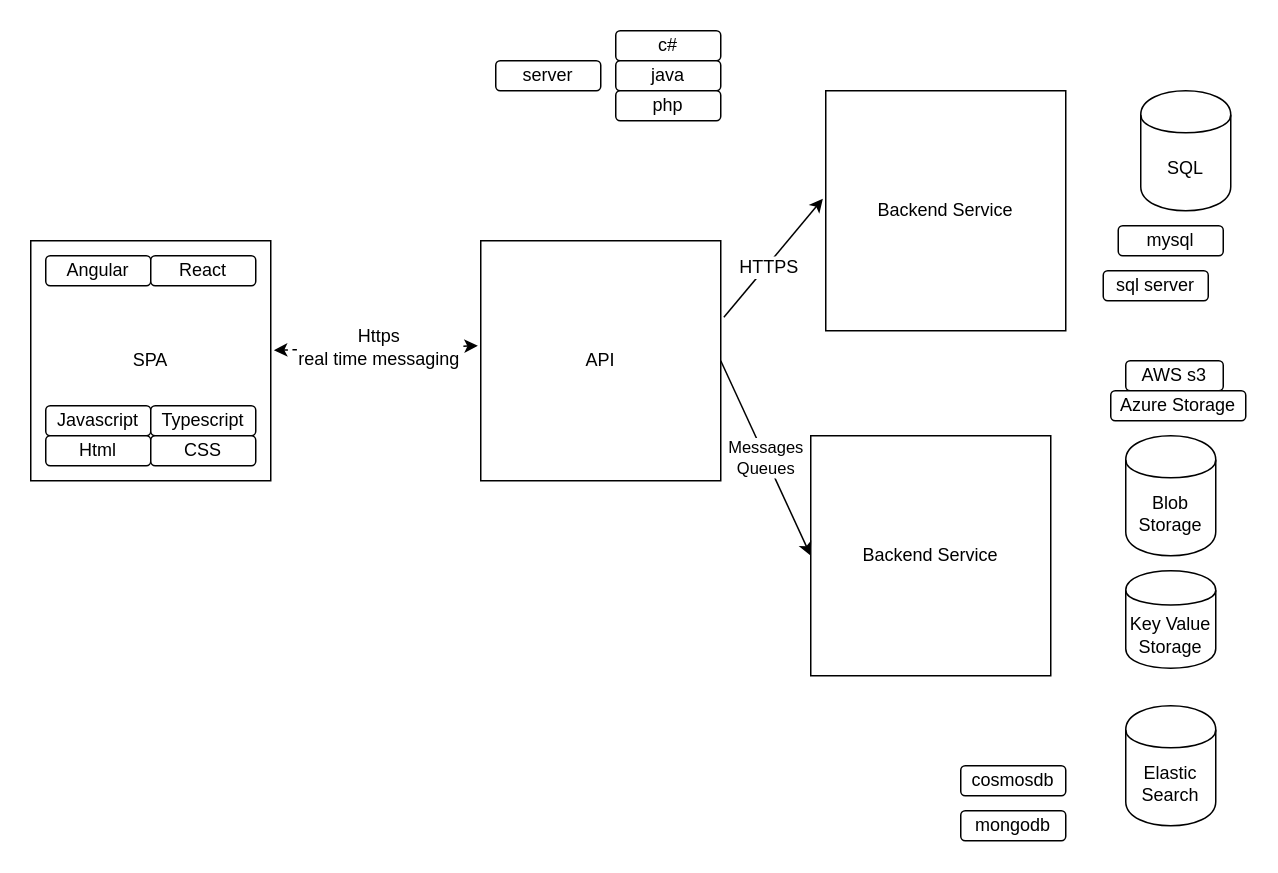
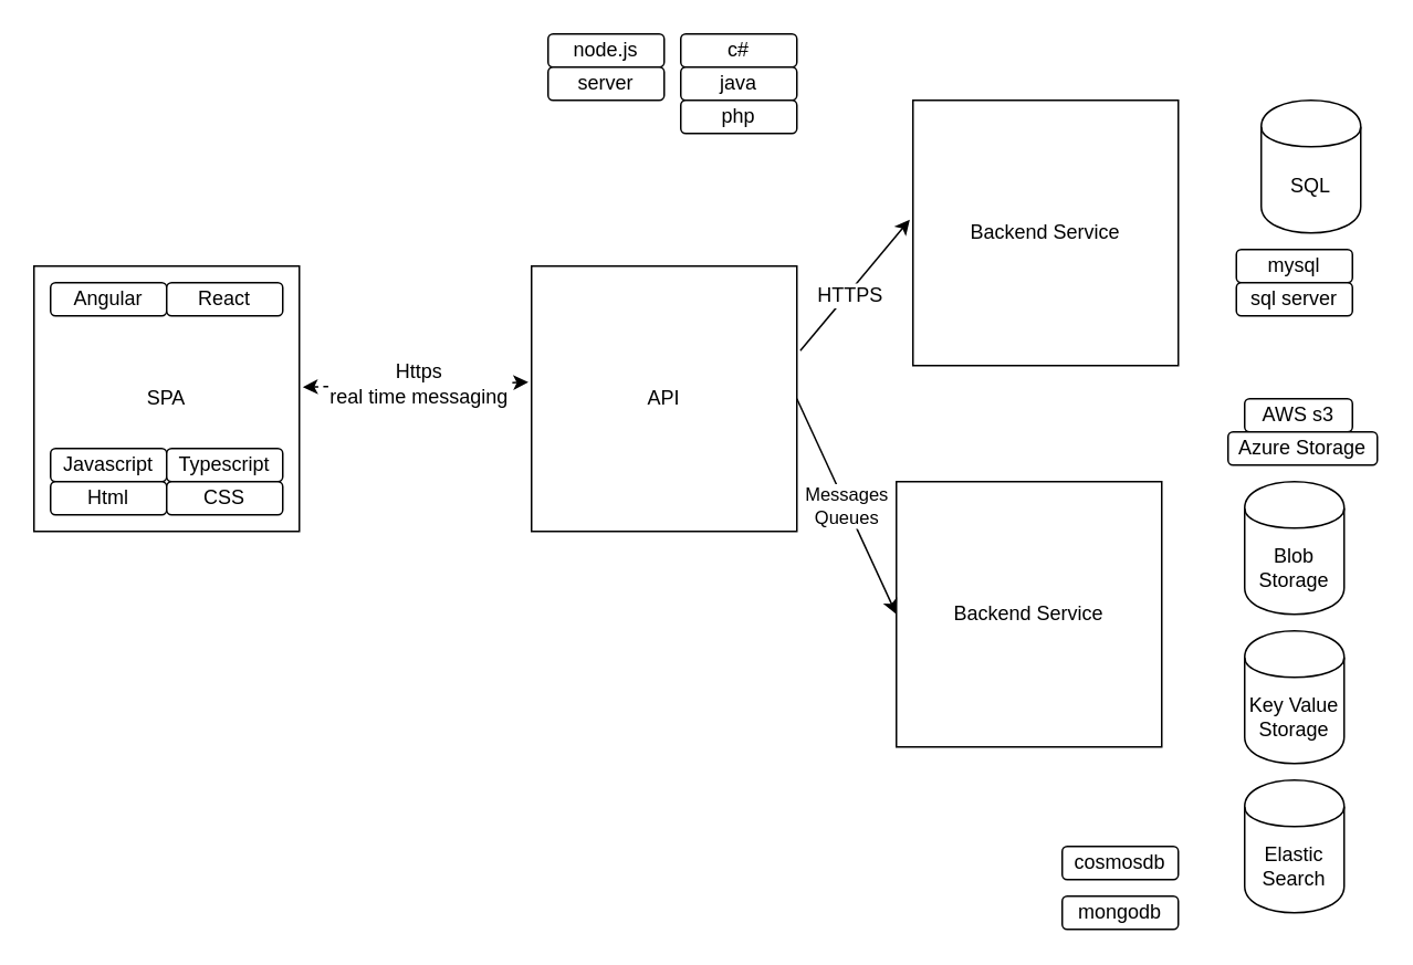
  <mxCell id="0" />
  <mxCell id="1" parent="0" />
  <mxCell id="2" value="" style="group" vertex="1" connectable="0" parent="1"><mxGeometry x="20" y="160" width="160" height="160" as="geometry" /></mxCell>
  <mxCell id="3" value="SPA" style="whiteSpace=wrap;html=1;aspect=fixed;" vertex="1" parent="2"><mxGeometry width="160" height="160" as="geometry" /></mxCell>
  <mxCell id="4" value="Angular" style="rounded=1;whiteSpace=wrap;html=1;" vertex="1" parent="2"><mxGeometry x="10" y="10" width="70" height="20" as="geometry" /></mxCell>
  <mxCell id="5" value="React" style="rounded=1;whiteSpace=wrap;html=1;" vertex="1" parent="2"><mxGeometry x="80" y="10" width="70" height="20" as="geometry" /></mxCell>
  <mxCell id="6" value="Javascript" style="rounded=1;whiteSpace=wrap;html=1;" vertex="1" parent="2"><mxGeometry x="10" y="110" width="70" height="20" as="geometry" /></mxCell>
  <mxCell id="7" value="Typescript" style="rounded=1;whiteSpace=wrap;html=1;" vertex="1" parent="2"><mxGeometry x="80" y="110" width="70" height="20" as="geometry" /></mxCell>
  <mxCell id="8" value="Html" style="rounded=1;whiteSpace=wrap;html=1;" vertex="1" parent="2"><mxGeometry x="10" y="130" width="70" height="20" as="geometry" /></mxCell>
  <mxCell id="9" value="CSS" style="rounded=1;whiteSpace=wrap;html=1;" vertex="1" parent="2"><mxGeometry x="80" y="130" width="70" height="20" as="geometry" /></mxCell>
  <mxCell id="10" value="API" style="whiteSpace=wrap;html=1;aspect=fixed;" vertex="1" parent="1"><mxGeometry x="320" y="160" width="160" height="160" as="geometry" /></mxCell>
+ <mxCell id="11" value="node.js" style="rounded=1;whiteSpace=wrap;html=1;" vertex="1" parent="1"><mxGeometry x="330" y="20" width="70" height="20" as="geometry" /></mxCell>
  <mxCell id="12" value="c#" style="rounded=1;whiteSpace=wrap;html=1;" vertex="1" parent="1"><mxGeometry x="410" y="20" width="70" height="20" as="geometry" /></mxCell>
  <mxCell id="13" value="java" style="rounded=1;whiteSpace=wrap;html=1;" vertex="1" parent="1"><mxGeometry x="410" y="40" width="70" height="20" as="geometry" /></mxCell>
  <mxCell id="14" value="php" style="rounded=1;whiteSpace=wrap;html=1;" vertex="1" parent="1"><mxGeometry x="410" y="60" width="70" height="20" as="geometry" /></mxCell>
  <mxCell id="15" value="server&lt;br&gt;" style="rounded=1;whiteSpace=wrap;html=1;" vertex="1" parent="1"><mxGeometry x="330" y="40" width="70" height="20" as="geometry" /></mxCell>
  <mxCell id="16" value="Backend Service" style="whiteSpace=wrap;html=1;aspect=fixed;" vertex="1" parent="1"><mxGeometry x="550" y="60" width="160" height="160" as="geometry" /></mxCell>
  <mxCell id="17" value="Backend Service" style="whiteSpace=wrap;html=1;aspect=fixed;" vertex="1" parent="1"><mxGeometry x="540" y="290" width="160" height="160" as="geometry" /></mxCell>
  <mxCell id="18" value="" style="endArrow=classic;startArrow=classic;html=1;entryX=-0.012;entryY=0.438;entryDx=0;entryDy=0;entryPerimeter=0;exitX=1.013;exitY=0.456;exitDx=0;exitDy=0;exitPerimeter=0;dashed=1;" edge="1" parent="1" source="3" target="10"><mxGeometry width="50" height="50" relative="1" as="geometry"><mxPoint x="30" y="520" as="sourcePoint" /><mxPoint x="80" y="470" as="targetPoint" /></mxGeometry></mxCell>
  <mxCell id="19" value="Https&lt;br&gt;real time messaging&lt;br&gt;" style="text;html=1;resizable=0;points=[];align=center;verticalAlign=middle;labelBackgroundColor=#ffffff;" vertex="1" connectable="0" parent="18"><mxGeometry x="0.018" y="1" relative="1" as="geometry"><mxPoint as="offset" /></mxGeometry></mxCell>
  <mxCell id="20" value="" style="endArrow=classic;html=1;exitX=1.013;exitY=0.319;exitDx=0;exitDy=0;exitPerimeter=0;entryX=-0.012;entryY=0.45;entryDx=0;entryDy=0;entryPerimeter=0;" edge="1" parent="1" source="10" target="16"><mxGeometry width="50" height="50" relative="1" as="geometry"><mxPoint x="480" y="205" as="sourcePoint" /><mxPoint x="530" y="155" as="targetPoint" /></mxGeometry></mxCell>
  <mxCell id="21" value="HTTPS" style="text;html=1;resizable=0;points=[];align=center;verticalAlign=middle;labelBackgroundColor=#ffffff;" vertex="1" connectable="0" parent="20"><mxGeometry x="-0.136" y="-2" relative="1" as="geometry"><mxPoint y="-1" as="offset" /></mxGeometry></mxCell>
  <mxCell id="22" value="Messages&lt;br&gt;Queues&lt;br&gt;" style="endArrow=classic;html=1;exitX=1;exitY=0.5;exitDx=0;exitDy=0;entryX=0;entryY=0.5;entryDx=0;entryDy=0;" edge="1" parent="1" source="10" target="17"><mxGeometry width="50" height="50" relative="1" as="geometry"><mxPoint x="480" y="280" as="sourcePoint" /><mxPoint x="530" y="230" as="targetPoint" /></mxGeometry></mxCell>
  <mxCell id="23" value="SQL" style="shape=cylinder;whiteSpace=wrap;html=1;boundedLbl=1;backgroundOutline=1;" vertex="1" parent="1"><mxGeometry x="760" y="60" width="60" height="80" as="geometry" /></mxCell>
  <mxCell id="24" value="Blob Storage" style="shape=cylinder;whiteSpace=wrap;html=1;boundedLbl=1;backgroundOutline=1;" vertex="1" parent="1"><mxGeometry x="750" y="290" width="60" height="80" as="geometry" /></mxCell>
- <mxCell id="25" value="Key Value Storage" style="shape=cylinder;whiteSpace=wrap;html=1;boundedLbl=1;backgroundOutline=1;" vertex="1" parent="1"><mxGeometry x="750" y="380" width="60" height="65" as="geometry" /></mxCell>
+ <mxCell id="25" value="Key Value Storage" style="shape=cylinder;whiteSpace=wrap;html=1;boundedLbl=1;backgroundOutline=1;" vertex="1" parent="1"><mxGeometry x="750" y="380" width="60" height="80" as="geometry" /></mxCell>
  <mxCell id="26" value="Elastic Search" style="shape=cylinder;whiteSpace=wrap;html=1;boundedLbl=1;backgroundOutline=1;" vertex="1" parent="1"><mxGeometry x="750" y="470" width="60" height="80" as="geometry" /></mxCell>
  <mxCell id="27" value="mysql" style="rounded=1;whiteSpace=wrap;html=1;" vertex="1" parent="1"><mxGeometry x="745" y="150" width="70" height="20" as="geometry" /></mxCell>
- <mxCell id="28" value="sql server" style="rounded=1;whiteSpace=wrap;html=1;" vertex="1" parent="1"><mxGeometry x="735" y="180" width="70" height="20" as="geometry" /></mxCell>
+ <mxCell id="28" value="sql server" style="rounded=1;whiteSpace=wrap;html=1;" vertex="1" parent="1"><mxGeometry x="745" y="170" width="70" height="20" as="geometry" /></mxCell>
  <mxCell id="29" value="AWS s3" style="rounded=1;whiteSpace=wrap;html=1;" vertex="1" parent="1"><mxGeometry x="750" y="240" width="65" height="20" as="geometry" /></mxCell>
  <mxCell id="30" value="Azure Storage" style="rounded=1;whiteSpace=wrap;html=1;" vertex="1" parent="1"><mxGeometry x="740" y="260" width="90" height="20" as="geometry" /></mxCell>
  <mxCell id="31" value="cosmosdb&lt;br&gt;" style="rounded=1;whiteSpace=wrap;html=1;" vertex="1" parent="1"><mxGeometry x="640" y="510" width="70" height="20" as="geometry" /></mxCell>
  <mxCell id="32" value="mongodb" style="rounded=1;whiteSpace=wrap;html=1;" vertex="1" parent="1"><mxGeometry x="640" y="540" width="70" height="20" as="geometry" /></mxCell>
